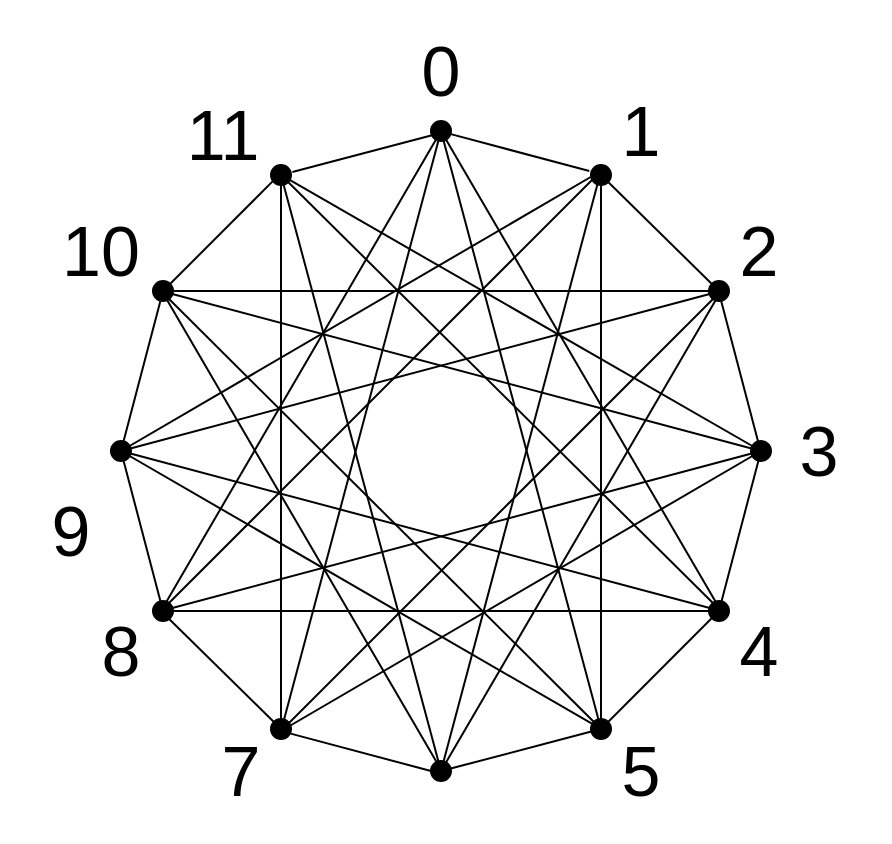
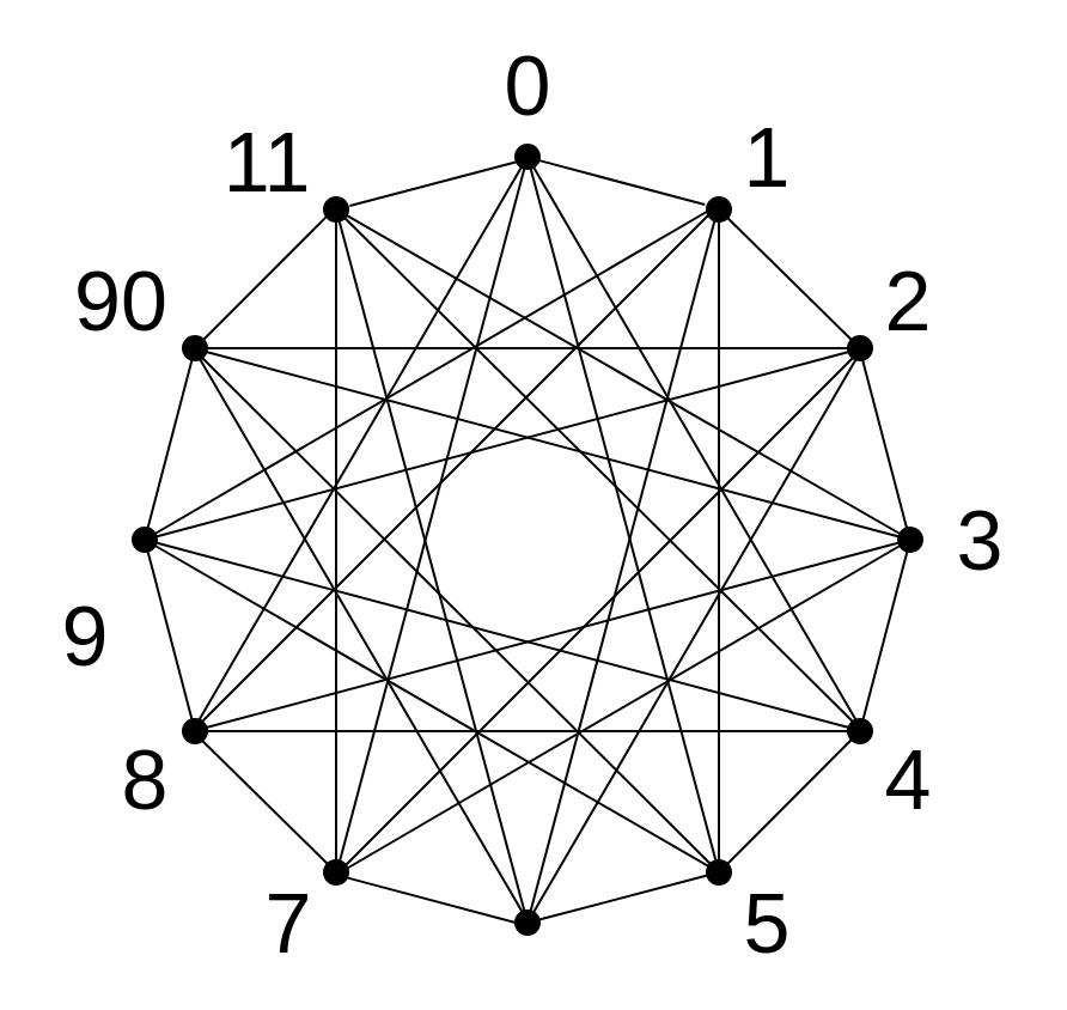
  <mxCell id="0" />
  <mxCell id="1" parent="0" />
  <mxCell id="2" value="" style="ellipse;whiteSpace=wrap;html=1;aspect=fixed;fillColor=#000000;" parent="1" vertex="1"><mxGeometry x="215" y="380" width="10" height="10" as="geometry" /></mxCell>
  <mxCell id="3" value="" style="ellipse;whiteSpace=wrap;html=1;aspect=fixed;fillColor=#000000;" parent="1" vertex="1"><mxGeometry x="375" y="220" width="10" height="10" as="geometry" /></mxCell>
  <mxCell id="4" value="" style="ellipse;whiteSpace=wrap;html=1;aspect=fixed;fillColor=#000000;" parent="1" vertex="1"><mxGeometry x="55" y="220" width="10" height="10" as="geometry" /></mxCell>
  <mxCell id="5" value="" style="ellipse;whiteSpace=wrap;html=1;aspect=fixed;fillColor=#000000;" parent="1" vertex="1"><mxGeometry x="215" y="60" width="10" height="10" as="geometry" /></mxCell>
  <mxCell id="6" value="" style="ellipse;whiteSpace=wrap;html=1;aspect=fixed;fillColor=#000000;" parent="1" vertex="1"><mxGeometry x="295" y="359" width="10" height="10" as="geometry" /></mxCell>
  <mxCell id="7" value="" style="ellipse;whiteSpace=wrap;html=1;aspect=fixed;fillColor=#000000;" parent="1" vertex="1"><mxGeometry x="135" y="359" width="10" height="10" as="geometry" /></mxCell>
  <mxCell id="8" value="" style="ellipse;whiteSpace=wrap;html=1;aspect=fixed;fillColor=#000000;" parent="1" vertex="1"><mxGeometry x="76" y="300" width="10" height="10" as="geometry" /></mxCell>
  <mxCell id="9" value="" style="ellipse;whiteSpace=wrap;html=1;aspect=fixed;fillColor=#000000;" parent="1" vertex="1"><mxGeometry x="76" y="140" width="10" height="10" as="geometry" /></mxCell>
  <mxCell id="10" value="" style="ellipse;whiteSpace=wrap;html=1;aspect=fixed;fillColor=#000000;" parent="1" vertex="1"><mxGeometry x="135" y="82" width="10" height="10" as="geometry" /></mxCell>
  <mxCell id="11" value="" style="ellipse;whiteSpace=wrap;html=1;aspect=fixed;fillColor=#000000;" parent="1" vertex="1"><mxGeometry x="295" y="82" width="10" height="10" as="geometry" /></mxCell>
  <mxCell id="12" value="" style="ellipse;whiteSpace=wrap;html=1;aspect=fixed;fillColor=#000000;" parent="1" vertex="1"><mxGeometry x="354" y="140" width="10" height="10" as="geometry" /></mxCell>
  <mxCell id="13" value="" style="ellipse;whiteSpace=wrap;html=1;aspect=fixed;fillColor=#000000;" parent="1" vertex="1"><mxGeometry x="354" y="300" width="10" height="10" as="geometry" /></mxCell>
  <mxCell id="14" value="" style="endArrow=none;html=1;" parent="1" target="9" edge="1"><mxGeometry width="50" height="50" relative="1" as="geometry"><mxPoint x="60" y="225" as="sourcePoint" /><mxPoint x="110" y="175" as="targetPoint" /></mxGeometry></mxCell>
  <mxCell id="15" value="" style="endArrow=none;html=1;" parent="1" source="8" edge="1"><mxGeometry width="50" height="50" relative="1" as="geometry"><mxPoint x="80" y="305" as="sourcePoint" /><mxPoint x="60" y="225" as="targetPoint" /></mxGeometry></mxCell>
  <mxCell id="16" value="" style="endArrow=none;html=1;exitX=0.4;exitY=0.5;exitDx=0;exitDy=0;exitPerimeter=0;" parent="1" source="8" edge="1"><mxGeometry width="50" height="50" relative="1" as="geometry"><mxPoint x="90" y="414" as="sourcePoint" /><mxPoint x="140" y="364" as="targetPoint" /></mxGeometry></mxCell>
  <mxCell id="17" value="" style="endArrow=none;html=1;exitX=0.4;exitY=0.5;exitDx=0;exitDy=0;exitPerimeter=0;" parent="1" edge="1"><mxGeometry width="50" height="50" relative="1" as="geometry"><mxPoint x="299" y="86" as="sourcePoint" /><mxPoint x="359" y="145" as="targetPoint" /></mxGeometry></mxCell>
  <mxCell id="18" value="" style="endArrow=none;html=1;" parent="1" edge="1"><mxGeometry width="50" height="50" relative="1" as="geometry"><mxPoint x="360" y="301.16" as="sourcePoint" /><mxPoint x="379.733" y="225.997" as="targetPoint" /></mxGeometry></mxCell>
  <mxCell id="19" value="" style="endArrow=none;html=1;" parent="1" edge="1"><mxGeometry width="50" height="50" relative="1" as="geometry"><mxPoint x="379.003" y="222.003" as="sourcePoint" /><mxPoint x="359.27" y="146.84" as="targetPoint" /></mxGeometry></mxCell>
  <mxCell id="20" value="" style="endArrow=none;html=1;" parent="1" source="2" target="6" edge="1"><mxGeometry width="50" height="50" relative="1" as="geometry"><mxPoint x="225" y="385.16" as="sourcePoint" /><mxPoint x="244.755" y="310.002" as="targetPoint" /></mxGeometry></mxCell>
  <mxCell id="21" value="" style="endArrow=none;html=1;entryX=0;entryY=0.5;entryDx=0;entryDy=0;exitX=0.984;exitY=0.732;exitDx=0;exitDy=0;exitPerimeter=0;" parent="1" source="7" target="2" edge="1"><mxGeometry width="50" height="50" relative="1" as="geometry"><mxPoint x="144" y="360" as="sourcePoint" /><mxPoint x="99.755" y="169.842" as="targetPoint" /></mxGeometry></mxCell>
  <mxCell id="22" value="" style="endArrow=none;html=1;" parent="1" edge="1"><mxGeometry width="50" height="50" relative="1" as="geometry"><mxPoint x="145.678" y="85.467" as="sourcePoint" /><mxPoint x="216.003" y="66.997" as="targetPoint" /></mxGeometry></mxCell>
  <mxCell id="23" value="" style="endArrow=none;html=1;entryX=0;entryY=0.5;entryDx=0;entryDy=0;exitX=0.984;exitY=0.732;exitDx=0;exitDy=0;exitPerimeter=0;" parent="1" edge="1"><mxGeometry width="50" height="50" relative="1" as="geometry"><mxPoint x="224" y="66.32" as="sourcePoint" /><mxPoint x="294.16" y="85" as="targetPoint" /></mxGeometry></mxCell>
  <mxCell id="24" value="" style="endArrow=none;html=1;" parent="1" edge="1"><mxGeometry width="50" height="50" relative="1" as="geometry"><mxPoint x="303.536" y="360.464" as="sourcePoint" /><mxPoint x="355.464" y="308.536" as="targetPoint" /></mxGeometry></mxCell>
  <mxCell id="25" value="" style="endArrow=none;html=1;" parent="1" edge="1"><mxGeometry width="50" height="50" relative="1" as="geometry"><mxPoint x="83.996" y="142.004" as="sourcePoint" /><mxPoint x="135.924" y="90.076" as="targetPoint" /></mxGeometry></mxCell>
  <mxCell id="26" value="" style="endArrow=none;html=1;" parent="1" edge="1"><mxGeometry width="50" height="50" relative="1" as="geometry"><mxPoint x="360" y="305" as="sourcePoint" /><mxPoint x="220" y="65" as="targetPoint" /></mxGeometry></mxCell>
  <mxCell id="27" value="" style="endArrow=none;html=1;" parent="1" edge="1"><mxGeometry width="50" height="50" relative="1" as="geometry"><mxPoint x="221" y="386" as="sourcePoint" /><mxPoint x="81" y="146" as="targetPoint" /></mxGeometry></mxCell>
  <mxCell id="28" value="" style="endArrow=none;html=1;exitX=0.5;exitY=0;exitDx=0;exitDy=0;" parent="1" source="6" target="11" edge="1"><mxGeometry width="50" height="50" relative="1" as="geometry"><mxPoint x="195" y="170" as="sourcePoint" /><mxPoint x="245" y="120" as="targetPoint" /></mxGeometry></mxCell>
  <mxCell id="29" value="" style="endArrow=none;html=1;" parent="1" edge="1"><mxGeometry width="50" height="50" relative="1" as="geometry"><mxPoint x="220" y="385" as="sourcePoint" /><mxPoint x="360" y="145" as="targetPoint" /></mxGeometry></mxCell>
  <mxCell id="30" value="" style="endArrow=none;html=1;" parent="1" edge="1"><mxGeometry width="50" height="50" relative="1" as="geometry"><mxPoint x="140" y="365" as="sourcePoint" /><mxPoint x="380" y="225" as="targetPoint" /></mxGeometry></mxCell>
  <mxCell id="31" value="" style="endArrow=none;html=1;" parent="1" edge="1"><mxGeometry width="50" height="50" relative="1" as="geometry"><mxPoint x="80" y="305" as="sourcePoint" /><mxPoint x="360" y="305" as="targetPoint" /></mxGeometry></mxCell>
  <mxCell id="32" value="" style="endArrow=none;html=1;" parent="1" target="6" edge="1"><mxGeometry width="50" height="50" relative="1" as="geometry"><mxPoint x="60" y="225" as="sourcePoint" /><mxPoint x="300" y="395" as="targetPoint" /></mxGeometry></mxCell>
  <mxCell id="33" value="" style="endArrow=none;html=1;exitX=0.5;exitY=1;exitDx=0;exitDy=0;" parent="1" source="10" edge="1"><mxGeometry width="50" height="50" relative="1" as="geometry"><mxPoint x="-30" y="385" as="sourcePoint" /><mxPoint x="140" y="365" as="targetPoint" /></mxGeometry></mxCell>
  <mxCell id="34" value="" style="endArrow=none;html=1;" parent="1" edge="1"><mxGeometry width="50" height="50" relative="1" as="geometry"><mxPoint x="220" y="65" as="sourcePoint" /><mxPoint x="80" y="305" as="targetPoint" /></mxGeometry></mxCell>
  <mxCell id="35" value="" style="endArrow=none;html=1;" parent="1" edge="1"><mxGeometry width="50" height="50" relative="1" as="geometry"><mxPoint x="300" y="85" as="sourcePoint" /><mxPoint x="60" y="225" as="targetPoint" /></mxGeometry></mxCell>
  <mxCell id="36" value="" style="endArrow=none;html=1;" parent="1" edge="1"><mxGeometry width="50" height="50" relative="1" as="geometry"><mxPoint x="360" y="145" as="sourcePoint" /><mxPoint x="80" y="145" as="targetPoint" /></mxGeometry></mxCell>
  <mxCell id="37" value="" style="endArrow=none;html=1;" parent="1" target="10" edge="1"><mxGeometry width="50" height="50" relative="1" as="geometry"><mxPoint x="380" y="225" as="sourcePoint" /><mxPoint x="110" y="75" as="targetPoint" /></mxGeometry></mxCell>
  <mxCell id="38" value="" style="endArrow=none;html=1;" parent="1" source="6" edge="1"><mxGeometry width="50" height="50" relative="1" as="geometry"><mxPoint x="320" y="368" as="sourcePoint" /><mxPoint x="220" y="65" as="targetPoint" /></mxGeometry></mxCell>
  <mxCell id="39" value="" style="endArrow=none;html=1;" parent="1" edge="1"><mxGeometry width="50" height="50" relative="1" as="geometry"><mxPoint x="220" y="385" as="sourcePoint" /><mxPoint x="300" y="85" as="targetPoint" /></mxGeometry></mxCell>
  <mxCell id="40" value="" style="endArrow=none;html=1;" parent="1" edge="1"><mxGeometry width="50" height="50" relative="1" as="geometry"><mxPoint x="140" y="365" as="sourcePoint" /><mxPoint x="360" y="145" as="targetPoint" /></mxGeometry></mxCell>
  <mxCell id="41" value="" style="endArrow=none;html=1;" parent="1" edge="1"><mxGeometry width="50" height="50" relative="1" as="geometry"><mxPoint x="80" y="305" as="sourcePoint" /><mxPoint x="380" y="225" as="targetPoint" /></mxGeometry></mxCell>
  <mxCell id="42" value="" style="endArrow=none;html=1;" parent="1" edge="1"><mxGeometry width="50" height="50" relative="1" as="geometry"><mxPoint x="60" y="225" as="sourcePoint" /><mxPoint x="360" y="305" as="targetPoint" /></mxGeometry></mxCell>
  <mxCell id="43" value="" style="endArrow=none;html=1;entryX=0;entryY=0;entryDx=0;entryDy=0;" parent="1" target="6" edge="1"><mxGeometry width="50" height="50" relative="1" as="geometry"><mxPoint x="80" y="145" as="sourcePoint" /><mxPoint x="330" y="385" as="targetPoint" /></mxGeometry></mxCell>
  <mxCell id="44" value="" style="endArrow=none;html=1;" parent="1" source="10" edge="1"><mxGeometry width="50" height="50" relative="1" as="geometry"><mxPoint x="100" y="91" as="sourcePoint" /><mxPoint x="220" y="385" as="targetPoint" /></mxGeometry></mxCell>
  <mxCell id="45" value="" style="endArrow=none;html=1;" parent="1" edge="1"><mxGeometry width="50" height="50" relative="1" as="geometry"><mxPoint x="220" y="65" as="sourcePoint" /><mxPoint x="140" y="365" as="targetPoint" /></mxGeometry></mxCell>
  <mxCell id="46" value="" style="endArrow=none;html=1;" parent="1" edge="1"><mxGeometry width="50" height="50" relative="1" as="geometry"><mxPoint x="300" y="85" as="sourcePoint" /><mxPoint x="80" y="305" as="targetPoint" /></mxGeometry></mxCell>
  <mxCell id="47" value="" style="endArrow=none;html=1;" parent="1" edge="1"><mxGeometry width="50" height="50" relative="1" as="geometry"><mxPoint x="60" y="225" as="sourcePoint" /><mxPoint x="360" y="145" as="targetPoint" /></mxGeometry></mxCell>
  <mxCell id="48" value="" style="endArrow=none;html=1;" parent="1" edge="1"><mxGeometry width="50" height="50" relative="1" as="geometry"><mxPoint x="80" y="145" as="sourcePoint" /><mxPoint x="380" y="225" as="targetPoint" /></mxGeometry></mxCell>
  <mxCell id="49" value="" style="endArrow=none;html=1;" parent="1" source="10" edge="1"><mxGeometry width="50" height="50" relative="1" as="geometry"><mxPoint x="140" y="55" as="sourcePoint" /><mxPoint x="360" y="305" as="targetPoint" /></mxGeometry></mxCell>
  <mxCell id="50" value="&lt;font&gt;&lt;font style=&quot;font-size: 35px&quot;&gt;0&lt;/font&gt;&lt;br&gt;&lt;/font&gt;" style="text;html=1;align=center;verticalAlign=middle;resizable=0;points=[];autosize=1;" parent="1" vertex="1"><mxGeometry x="205" y="20" width="30" height="30" as="geometry" /></mxCell>
  <mxCell id="51" value="&lt;font&gt;&lt;font style=&quot;font-size: 35px&quot;&gt;1&lt;/font&gt;&lt;br&gt;&lt;/font&gt;" style="text;html=1;align=center;verticalAlign=middle;resizable=0;points=[];autosize=1;" parent="1" vertex="1"><mxGeometry x="305" y="50" width="30" height="30" as="geometry" /></mxCell>
  <mxCell id="52" value="&lt;font&gt;&lt;font style=&quot;font-size: 35px&quot;&gt;2&lt;/font&gt;&lt;br&gt;&lt;/font&gt;" style="text;html=1;align=center;verticalAlign=middle;resizable=0;points=[];autosize=1;" parent="1" vertex="1"><mxGeometry x="364" y="110" width="30" height="30" as="geometry" /></mxCell>
  <mxCell id="53" value="&lt;font&gt;&lt;font style=&quot;font-size: 35px&quot;&gt;3&lt;/font&gt;&lt;span style=&quot;color: rgba(0 , 0 , 0 , 0) ; font-family: monospace ; font-size: 0px&quot;&gt;%3CmxGraphModel%3E%3Croot%3E%3CmxCell%20id%3D%220%22%2F%3E%3CmxCell%20id%3D%221%22%20parent%3D%220%22%2F%3E%3CmxCell%20id%3D%222%22%20value%3D%22%26lt%3Bfont%26gt%3B%26lt%3Bfont%20style%3D%26quot%3Bfont-size%3A%2035px%26quot%3B%26gt%3B1%26lt%3B%2Ffont%26gt%3B%26lt%3Bbr%26gt%3B%26lt%3B%2Ffont%26gt%3B%22%20style%3D%22text%3Bhtml%3D1%3Balign%3Dcenter%3BverticalAlign%3Dmiddle%3Bresizable%3D0%3Bpoints%3D%5B%5D%3Bautosize%3D1%3B%22%20vertex%3D%221%22%20parent%3D%221%22%3E%3CmxGeometry%20x%3D%22445%22%20y%3D%22185%22%20width%3D%2230%22%20height%3D%2230%22%20as%3D%22geometry%22%2F%3E%3C%2FmxCell%3E%3C%2Froot%3E%3C%2FmxGraphModel%3E&lt;/span&gt;&lt;br&gt;&lt;/font&gt;" style="text;html=1;align=center;verticalAlign=middle;resizable=0;points=[];autosize=1;" parent="1" vertex="1"><mxGeometry x="394" y="210" width="30" height="30" as="geometry" /></mxCell>
  <mxCell id="54" value="&lt;font&gt;&lt;font style=&quot;font-size: 35px&quot;&gt;4&lt;/font&gt;&lt;br&gt;&lt;/font&gt;" style="text;html=1;align=center;verticalAlign=middle;resizable=0;points=[];autosize=1;" parent="1" vertex="1"><mxGeometry x="364" y="310" width="30" height="30" as="geometry" /></mxCell>
  <mxCell id="55" value="&lt;font&gt;&lt;font style=&quot;font-size: 35px&quot;&gt;5&lt;/font&gt;&lt;br&gt;&lt;/font&gt;" style="text;html=1;align=center;verticalAlign=middle;resizable=0;points=[];autosize=1;" parent="1" vertex="1"><mxGeometry x="305" y="370" width="30" height="30" as="geometry" /></mxCell>
  <mxCell id="56" value="&lt;font&gt;&lt;font style=&quot;font-size: 35px&quot;&gt;7&lt;/font&gt;&lt;br&gt;&lt;/font&gt;" style="text;html=1;align=center;verticalAlign=middle;resizable=0;points=[];autosize=1;" parent="1" vertex="1"><mxGeometry x="105" y="370" width="30" height="30" as="geometry" /></mxCell>
  <mxCell id="57" value="&lt;font&gt;&lt;font style=&quot;font-size: 35px&quot;&gt;8&lt;/font&gt;&lt;br&gt;&lt;/font&gt;" style="text;html=1;align=center;verticalAlign=middle;resizable=0;points=[];autosize=1;" parent="1" vertex="1"><mxGeometry x="45" y="310" width="30" height="30" as="geometry" /></mxCell>
  <mxCell id="58" value="&lt;font&gt;&lt;font style=&quot;font-size: 35px&quot;&gt;9&lt;/font&gt;&lt;br&gt;&lt;/font&gt;" style="text;html=1;align=center;verticalAlign=middle;resizable=0;points=[];autosize=1;" parent="1" vertex="1"><mxGeometry x="20" y="250" width="30" height="30" as="geometry" /></mxCell>
- <mxCell id="59" value="&lt;font&gt;&lt;font style=&quot;font-size: 35px&quot;&gt;10&lt;/font&gt;&lt;br&gt;&lt;/font&gt;" style="text;html=1;align=center;verticalAlign=middle;resizable=0;points=[];autosize=1;" parent="1" vertex="1"><mxGeometry x="25" y="110" width="50" height="30" as="geometry" /></mxCell>
+ <mxCell id="59" value="&lt;font&gt;&lt;font style=&quot;font-size: 35px&quot;&gt;90&lt;/font&gt;&lt;br&gt;&lt;/font&gt;" style="text;html=1;align=center;verticalAlign=middle;resizable=0;points=[];autosize=1;" parent="1" vertex="1"><mxGeometry x="25" y="110" width="50" height="30" as="geometry" /></mxCell>
  <mxCell id="60" value="&lt;font&gt;&lt;font style=&quot;font-size: 35px&quot;&gt;11&lt;/font&gt;&lt;br&gt;&lt;/font&gt;" style="text;html=1;align=center;verticalAlign=middle;resizable=0;points=[];autosize=1;" parent="1" vertex="1"><mxGeometry x="86" y="52" width="50" height="30" as="geometry" /></mxCell>
